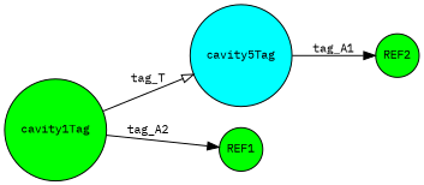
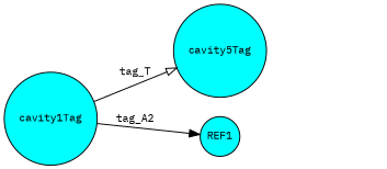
  digraph {
    fontname="IBM Plex Mono"
    rankdir=LR
    node [fillcolor=cyan fontname="IBM Plex Mono" fontsize=10 margin=0.01 shape=circle style=filled]
    edge [arrowhead=normal fontname="IBM Plex Mono" fontsize=10 forcelabels=true]
-   cavity1Tag [fillcolor=green height=0.1 width=0.1]
+   cavity1Tag [height=0.1 width=0.1]
    n2 [height=0.1 label=cavity5Tag width=0.1]
-   REF1 [fillcolor=green height=0.1 regular=1 width=0.1]
-   REF2 [fillcolor=green height=0.1 regular=1 width=0.1]
+   REF1 [height=0.1 regular=1 width=0.1]
    cavity1Tag -> n2 [arrowhead=empty label=tag_T]
    cavity1Tag -> REF1 [label=tag_A2]
-   n2 -> REF2 [label=tag_A1]
  }
